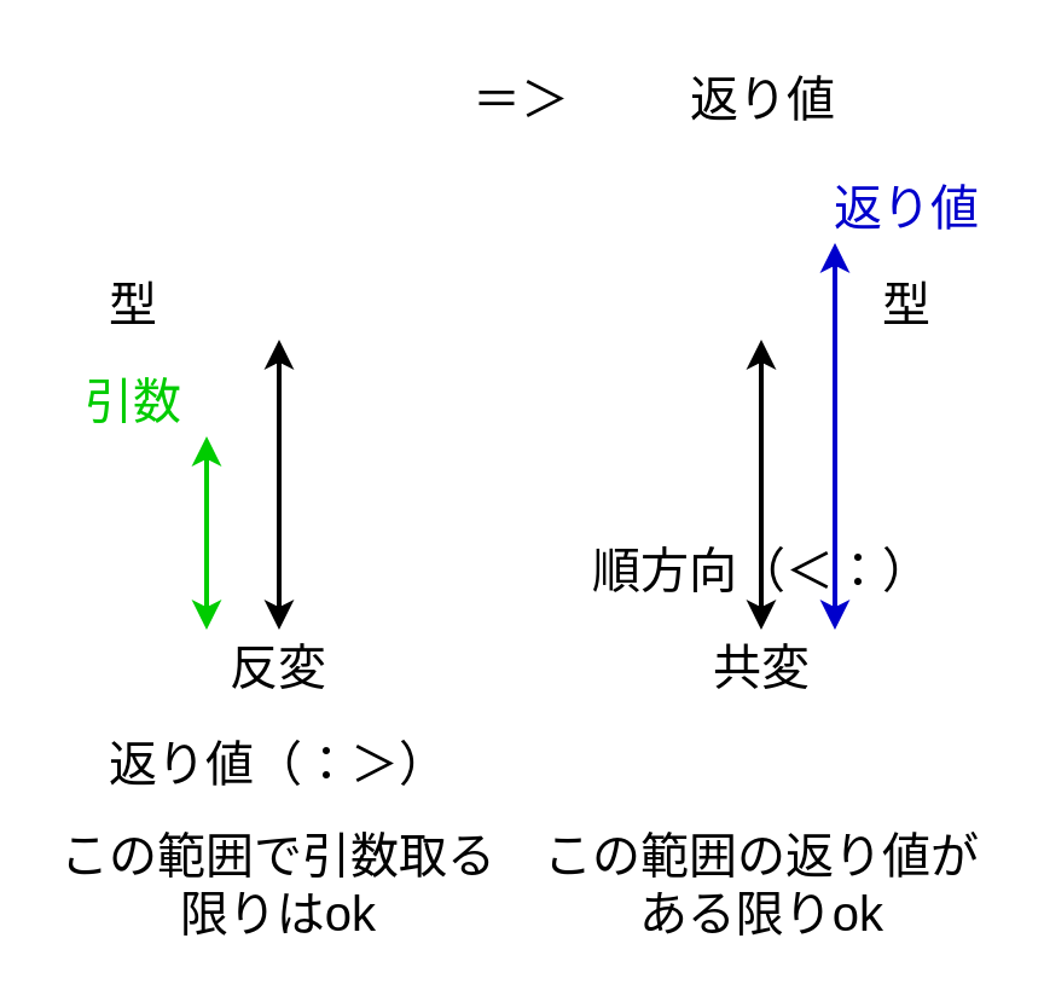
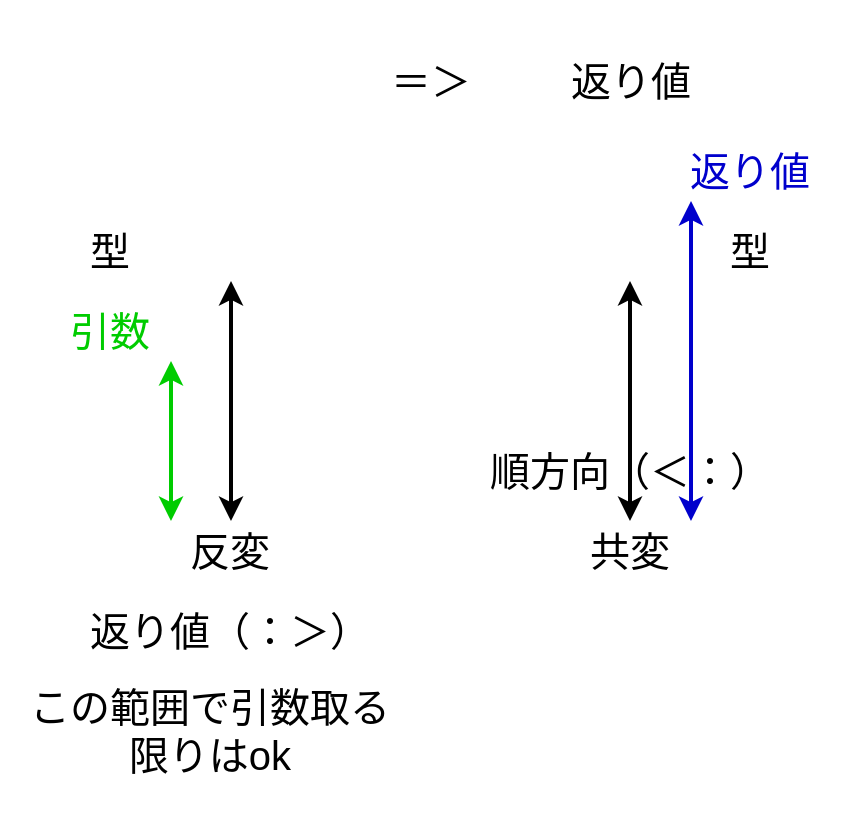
  <mxCell id="0" />
  <mxCell id="1" parent="0" />
  <mxCell id="2" value="＝＞" style="text;html=1;align=center;verticalAlign=middle;resizable=0;points=[];autosize=1;strokeColor=none;fillColor=none;fontSize=20;" vertex="1" parent="1"><mxGeometry x="185" y="20" width="60" height="40" as="geometry" /></mxCell>
  <mxCell id="3" value="返り値" style="text;html=1;align=center;verticalAlign=middle;resizable=0;points=[];autosize=1;strokeColor=none;fillColor=none;fontSize=20;" vertex="1" parent="1"><mxGeometry x="275" y="20" width="80" height="40" as="geometry" /></mxCell>
  <mxCell id="4" value="" style="endArrow=classic;startArrow=classic;html=1;strokeColor=default;fontSize=20;strokeWidth=2;" edge="1" parent="1"><mxGeometry width="50" height="50" relative="1" as="geometry"><mxPoint x="115" y="260" as="sourcePoint" /><mxPoint x="115" y="140" as="targetPoint" /></mxGeometry></mxCell>
  <mxCell id="5" value="型" style="text;html=1;strokeColor=none;fillColor=none;align=center;verticalAlign=middle;whiteSpace=wrap;rounded=0;fontSize=20;" vertex="1" parent="1"><mxGeometry x="25" y="110" width="60" height="30" as="geometry" /></mxCell>
  <mxCell id="6" value="" style="endArrow=classic;startArrow=classic;html=1;strokeColor=#00CC00;fontSize=20;strokeWidth=2;" edge="1" parent="1"><mxGeometry width="50" height="50" relative="1" as="geometry"><mxPoint x="85" y="260" as="sourcePoint" /><mxPoint x="85" y="180" as="targetPoint" /></mxGeometry></mxCell>
  <mxCell id="7" value="&lt;font color=&quot;#00cc00&quot;&gt;引数&lt;/font&gt;" style="text;html=1;strokeColor=none;fillColor=none;align=center;verticalAlign=middle;whiteSpace=wrap;rounded=0;fontSize=20;" vertex="1" parent="1"><mxGeometry x="25" y="150" width="60" height="30" as="geometry" /></mxCell>
  <mxCell id="8" value="反変" style="text;html=1;strokeColor=none;fillColor=none;align=center;verticalAlign=middle;whiteSpace=wrap;rounded=0;fontSize=20;fontColor=#000000;" vertex="1" parent="1"><mxGeometry x="85" y="260" width="60" height="30" as="geometry" /></mxCell>
  <mxCell id="9" value="返り値（：＞）" style="text;html=1;strokeColor=none;fillColor=none;align=center;verticalAlign=middle;whiteSpace=wrap;rounded=0;fontSize=20;fontColor=#000000;" vertex="1" parent="1"><mxGeometry x="20" y="300" width="190" height="30" as="geometry" /></mxCell>
- <mxCell id="10" value="この範囲で引数取る限りはok" style="text;html=1;strokeColor=none;fillColor=none;align=center;verticalAlign=middle;whiteSpace=wrap;rounded=0;fontSize=20;fontColor=#000000;" vertex="1" parent="1"><mxGeometry x="20" y="340" width="190" height="50" as="geometry" /></mxCell>
+ <mxCell id="10" value="この範囲で引数取る限りはok" style="text;html=1;strokeColor=none;fillColor=none;align=center;verticalAlign=middle;whiteSpace=wrap;rounded=0;fontSize=20;fontColor=#000000;" vertex="1" parent="1"><mxGeometry x="10" y="340" width="190" height="50" as="geometry" /></mxCell>
  <mxCell id="11" value="" style="endArrow=classic;startArrow=classic;html=1;strokeColor=default;fontSize=20;strokeWidth=2;" edge="1" parent="1"><mxGeometry width="50" height="50" relative="1" as="geometry"><mxPoint x="314.5" y="260" as="sourcePoint" /><mxPoint x="314.5" y="140" as="targetPoint" /></mxGeometry></mxCell>
  <mxCell id="12" value="" style="endArrow=classic;startArrow=classic;html=1;strokeColor=#0000CC;fontSize=20;strokeWidth=2;" edge="1" parent="1"><mxGeometry width="50" height="50" relative="1" as="geometry"><mxPoint x="345" y="260" as="sourcePoint" /><mxPoint x="345" y="100" as="targetPoint" /></mxGeometry></mxCell>
  <mxCell id="13" value="型" style="text;html=1;strokeColor=none;fillColor=none;align=center;verticalAlign=middle;whiteSpace=wrap;rounded=0;fontSize=20;" vertex="1" parent="1"><mxGeometry x="345" y="110" width="60" height="30" as="geometry" /></mxCell>
  <mxCell id="14" value="&lt;font&gt;返り値&lt;/font&gt;" style="text;html=1;strokeColor=none;fillColor=none;align=center;verticalAlign=middle;whiteSpace=wrap;rounded=0;fontSize=20;fontColor=#0000CC;" vertex="1" parent="1"><mxGeometry x="340" y="70" width="70" height="30" as="geometry" /></mxCell>
  <mxCell id="15" value="共変" style="text;html=1;strokeColor=none;fillColor=none;align=center;verticalAlign=middle;whiteSpace=wrap;rounded=0;fontSize=20;fontColor=#000000;" vertex="1" parent="1"><mxGeometry x="285" y="260" width="60" height="30" as="geometry" /></mxCell>
  <mxCell id="16" value="順方向（＜：）" style="text;html=1;strokeColor=none;fillColor=none;align=center;verticalAlign=middle;whiteSpace=wrap;rounded=0;fontSize=20;fontColor=#000000;" vertex="1" parent="1"><mxGeometry x="220" y="220" width="190" height="30" as="geometry" /></mxCell>
- <mxCell id="17" value="この範囲の返り値がある限りok" style="text;html=1;strokeColor=none;fillColor=none;align=center;verticalAlign=middle;whiteSpace=wrap;rounded=0;fontSize=20;fontColor=#000000;" vertex="1" parent="1"><mxGeometry x="220" y="340" width="190" height="50" as="geometry" /></mxCell>
